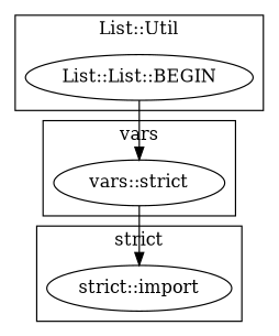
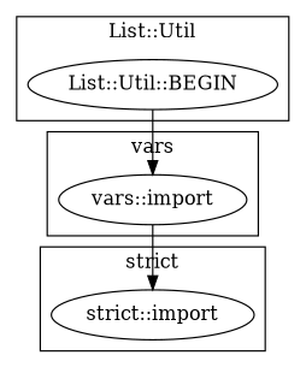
  digraph {
-   "List::Util::BEGIN" [label="List::List::BEGIN"]
-   "vars::import" [label="vars::strict"]
+   "List::Util::BEGIN"
+   "vars::import"
    "strict::import"
    subgraph cluster_1 {
      label="List::Util"
      "List::Util::BEGIN"
    }
    subgraph cluster_2 {
      label=vars
      "vars::import"
    }
    subgraph cluster_3 {
      label="strict"
      "strict::import"
    }
    "List::Util::BEGIN" -> "vars::import"
    "vars::import" -> "strict::import"
  }
